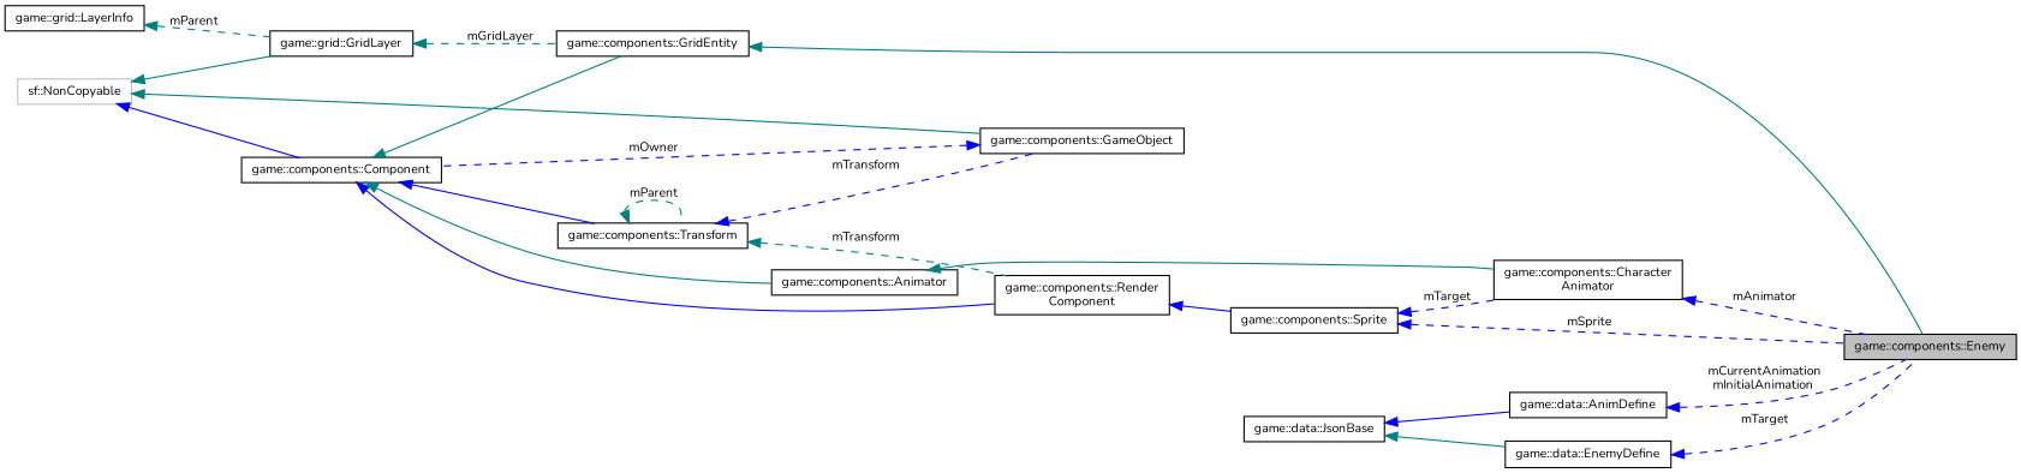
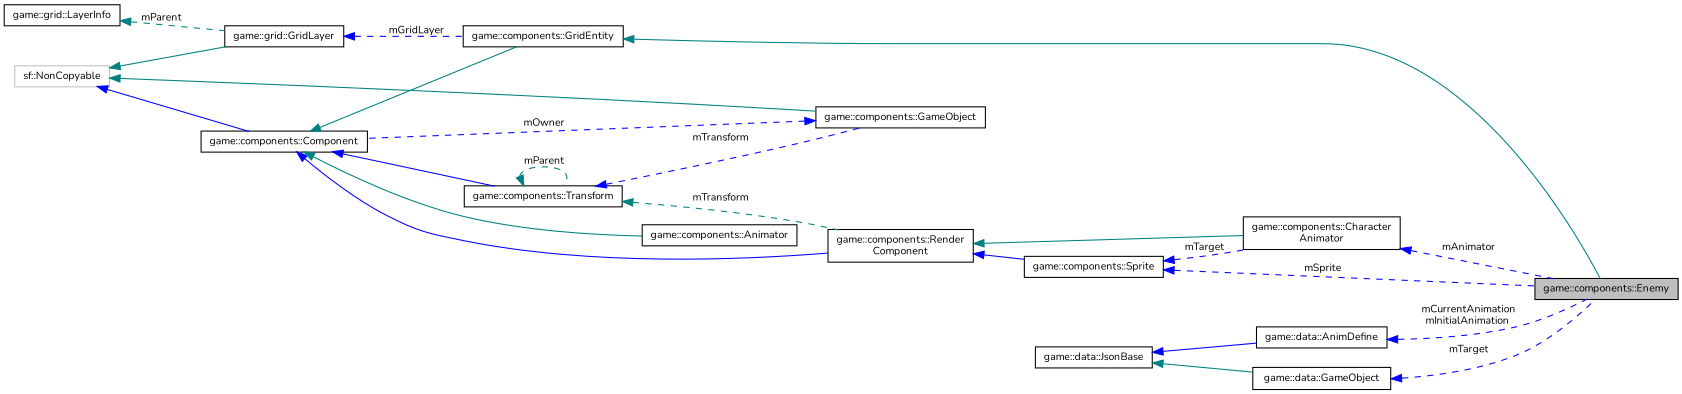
  digraph {
    fontname=Nunito
    rankdir=LR
    node [color=black fillcolor=white fontname=Nunito fontsize=10 shape=record style=filled]
    edge [color=blue dir=back fontname=Nunito fontsize=10 labelfontname=Helvetica labelfontsize=10 style=solid]
    n1 [fillcolor=grey75 fontcolor=black height=0.2 label="game::components::Enemy" width=0.4]
    n2 [height=0.2 label="game::components::GridEntity" width=0.4]
    n3 [height=0.2 label="game::components::Component" width=0.4]
    n4 [height=0.2 label="game::components::Transform" width=0.4]
    n5 [height=0.2 label="game::components::Render\lComponent" width=0.4]
    n6 [height=0.2 label="game::components::Animator" width=0.4]
    n7 [height=0.2 label="game::components::GameObject" width=0.4]
    n8 [height=0.2 label="game::components::Sprite" width=0.4]
    n9 [height=0.2 label="game::components::Character\lAnimator" width=0.4]
    n10 [color=grey75 height=0.2 label="sf::NonCopyable" width=0.4]
    n11 [height=0.2 label="game::grid::GridLayer" width=0.4]
    n12 [height=0.2 label="game::grid::LayerInfo" width=0.4]
    n13 [height=0.2 label="game::data::AnimDefine" width=0.4]
    n14 [height=0.2 label="game::data::JsonBase" width=0.4]
-   n15 [height=0.2 label="game::data::EnemyDefine" width=0.4]
+   n15 [height=0.2 label="game::data::GameObject" width=0.4]
    n2 -> n1 [color=teal]
    n3 -> n2 [color=teal]
    n3 -> n4
    n3 -> n5
    n3 -> n6 [color=teal]
    n4 -> n4 [color=teal label=" mParent" style=dashed]
    n4 -> n5 [color=teal label=" mTransform" style=dashed]
    n4 -> n7 [label=" mTransform" style=dashed]
    n5 -> n8
-   n6 -> n9 [color=teal]
+   n5 -> n9 [color=teal]
    n7 -> n3 [label=" mOwner" style=dashed]
    n8 -> n1 [label=" mSprite" style=dashed]
    n8 -> n9 [label=" mTarget" style=dashed]
    n9 -> n1 [label=" mAnimator" style=dashed]
    n10 -> n3
    n10 -> n7 [color=teal]
    n10 -> n11 [color=teal]
-   n11 -> n2 [color=teal label=" mGridLayer" style=dashed]
+   n11 -> n2 [label=" mGridLayer" style=dashed]
    n12 -> n11 [color=teal label=" mParent" style=dashed]
    n13 -> n1 [label=" mCurrentAnimation\nmInitialAnimation" style=dashed]
    n14 -> n13
    n14 -> n15 [color=teal]
    n15 -> n1 [label=" mTarget" style=dashed]
  }
